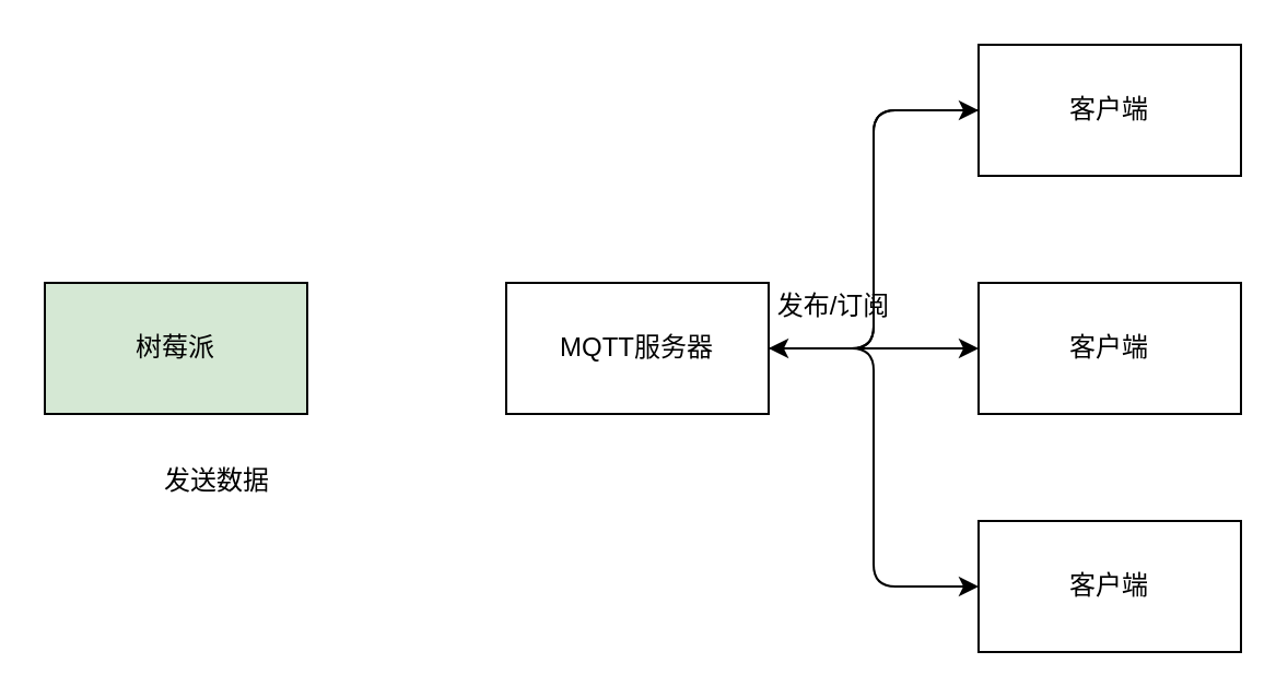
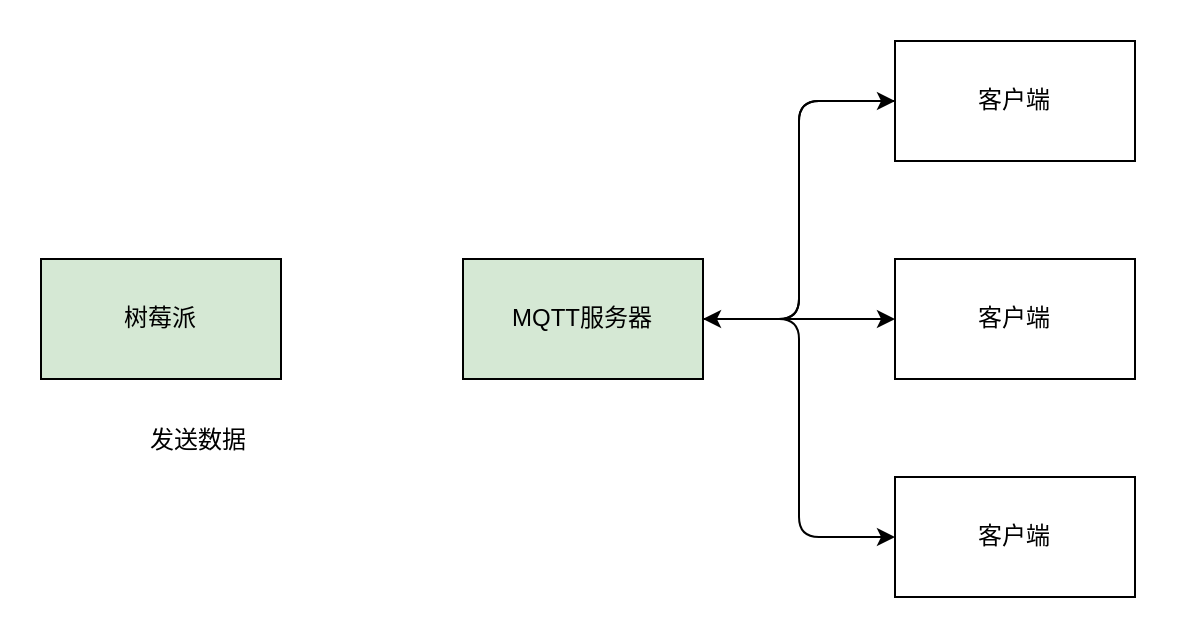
  <mxCell id="0" />
  <mxCell id="1" parent="0" />
  <mxCell id="2" value="树莓派" style="rounded=0;whiteSpace=wrap;html=1;fillColor=#d5e8d4;" vertex="1" parent="1"><mxGeometry x="20" y="129" width="120" height="60" as="geometry" /></mxCell>
  <mxCell id="3" style="edgeStyle=orthogonalEdgeStyle;html=1;exitX=1;exitY=0.5;exitDx=0;exitDy=0;entryX=0;entryY=0.5;entryDx=0;entryDy=0;" edge="1" parent="1" source="6" target="10"><mxGeometry relative="1" as="geometry" /></mxCell>
  <mxCell id="4" style="edgeStyle=orthogonalEdgeStyle;html=1;exitX=1;exitY=0.5;exitDx=0;exitDy=0;entryX=0;entryY=0.5;entryDx=0;entryDy=0;" edge="1" parent="1" source="6" target="7"><mxGeometry relative="1" as="geometry" /></mxCell>
  <mxCell id="5" style="edgeStyle=orthogonalEdgeStyle;html=1;exitX=1;exitY=0.5;exitDx=0;exitDy=0;entryX=0;entryY=0.5;entryDx=0;entryDy=0;" edge="1" parent="1" source="6" target="8"><mxGeometry relative="1" as="geometry" /></mxCell>
- <mxCell id="6" value="MQTT服务器" style="rounded=0;whiteSpace=wrap;html=1;" vertex="1" parent="1"><mxGeometry x="231" y="129" width="120" height="60" as="geometry" /></mxCell>
+ <mxCell id="6" value="MQTT服务器" style="rounded=0;whiteSpace=wrap;html=1;fillColor=#d5e8d4;" vertex="1" parent="1"><mxGeometry x="231" y="129" width="120" height="60" as="geometry" /></mxCell>
  <mxCell id="7" value="客户端" style="rounded=0;whiteSpace=wrap;html=1;" vertex="1" parent="1"><mxGeometry x="447" y="129" width="120" height="60" as="geometry" /></mxCell>
  <mxCell id="8" value="客户端" style="rounded=0;whiteSpace=wrap;html=1;" vertex="1" parent="1"><mxGeometry x="447" y="238" width="120" height="60" as="geometry" /></mxCell>
  <mxCell id="9" style="edgeStyle=orthogonalEdgeStyle;html=1;exitX=0;exitY=0.5;exitDx=0;exitDy=0;entryX=1;entryY=0.5;entryDx=0;entryDy=0;" edge="1" parent="1" source="10" target="6"><mxGeometry relative="1" as="geometry" /></mxCell>
  <mxCell id="10" value="客户端" style="rounded=0;whiteSpace=wrap;html=1;" vertex="1" parent="1"><mxGeometry x="447" y="20" width="120" height="60" as="geometry" /></mxCell>
  <mxCell id="11" value="发送数据" style="text;html=1;strokeColor=none;fillColor=none;align=center;verticalAlign=middle;whiteSpace=wrap;rounded=0;" vertex="1" parent="1"><mxGeometry x="69" y="205" width="60" height="30" as="geometry" /></mxCell>
- <mxCell id="12" value="发布/订阅" style="text;html=1;strokeColor=none;fillColor=none;align=center;verticalAlign=middle;whiteSpace=wrap;rounded=0;" vertex="1" parent="1"><mxGeometry x="351" y="125" width="60" height="30" as="geometry" /></mxCell>
